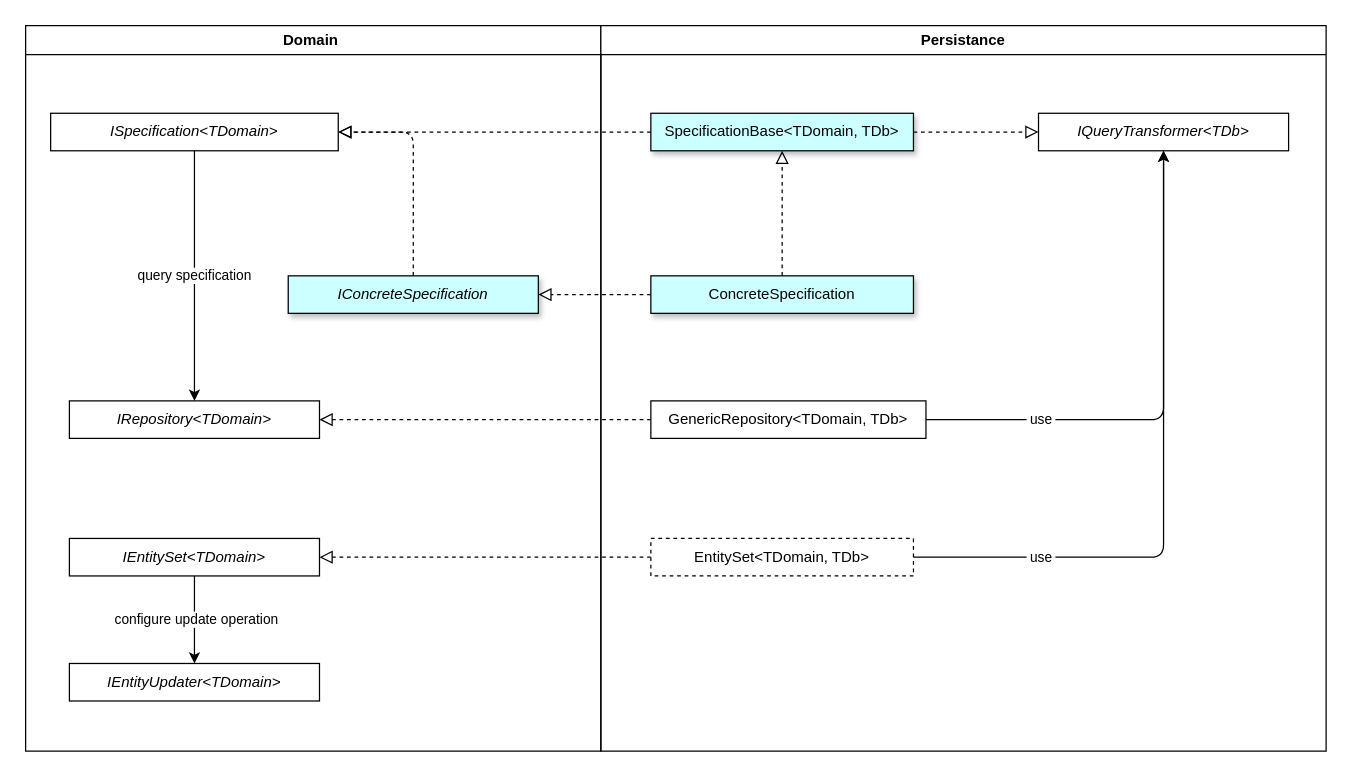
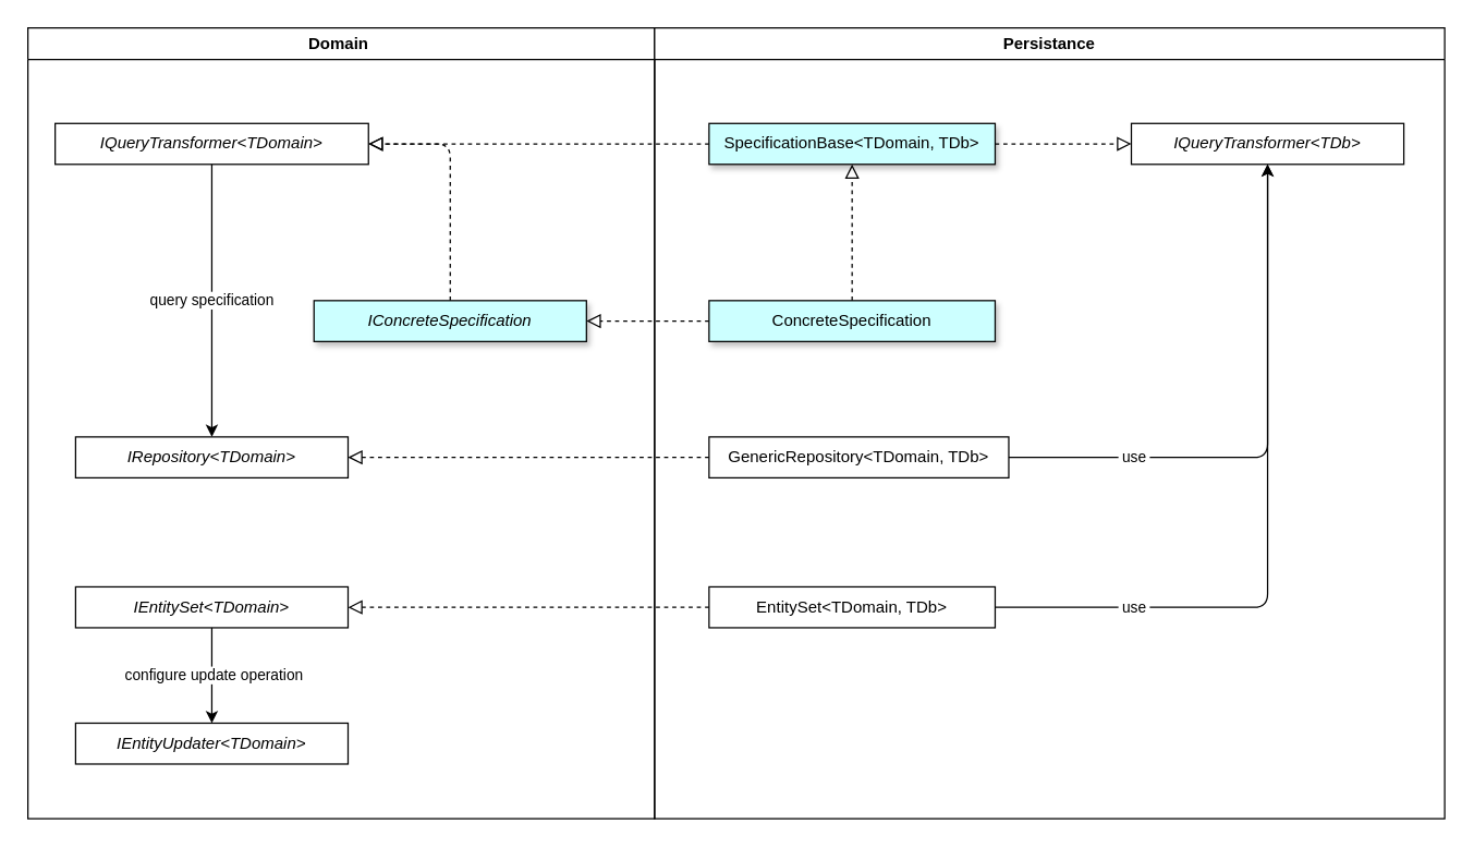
  <mxCell id="0" />
  <mxCell id="1" parent="0" />
  <mxCell id="2" value="query specification" style="edgeStyle=none;html=1;" parent="1" source="6" target="8" edge="1"><mxGeometry relative="1" as="geometry" /></mxCell>
  <mxCell id="3" value="" style="endArrow=block;startArrow=none;endFill=0;startFill=0;endSize=8;html=1;verticalAlign=bottom;dashed=1;labelBackgroundColor=none;" parent="1" source="16" target="9" edge="1"><mxGeometry width="160" relative="1" as="geometry"><mxPoint x="680" y="220" as="sourcePoint" /><mxPoint x="840" y="220" as="targetPoint" /></mxGeometry></mxCell>
  <mxCell id="4" value="" style="endArrow=block;startArrow=none;endFill=0;startFill=0;endSize=8;html=1;verticalAlign=bottom;dashed=1;labelBackgroundColor=none;" parent="1" source="15" target="12" edge="1"><mxGeometry width="160" relative="1" as="geometry"><mxPoint x="220" y="240" as="sourcePoint" /><mxPoint x="470" y="235" as="targetPoint" /></mxGeometry></mxCell>
  <mxCell id="5" value="" style="endArrow=block;startArrow=none;endFill=0;startFill=0;endSize=8;html=1;verticalAlign=bottom;dashed=1;labelBackgroundColor=none;" parent="1" source="14" target="8" edge="1"><mxGeometry width="160" relative="1" as="geometry"><mxPoint x="450" y="230" as="sourcePoint" /><mxPoint x="610" y="230" as="targetPoint" /></mxGeometry></mxCell>
- <mxCell id="6" value="ISpecification&amp;lt;TDomain&amp;gt;" style="rounded=0;whiteSpace=wrap;html=1;fontStyle=2" parent="1" vertex="1"><mxGeometry x="40" y="90" width="230" height="30" as="geometry" /></mxCell>
+ <mxCell id="6" value="IQueryTransformer&amp;lt;TDomain&amp;gt;" style="rounded=0;whiteSpace=wrap;html=1;fontStyle=2" parent="1" vertex="1"><mxGeometry x="40" y="90" width="230" height="30" as="geometry" /></mxCell>
  <mxCell id="7" value="Domain&amp;nbsp;" style="swimlane;whiteSpace=wrap;html=1;" parent="1" vertex="1"><mxGeometry x="20" y="20" width="460" height="580" as="geometry" /></mxCell>
  <mxCell id="8" value="IRepository&amp;lt;TDomain&amp;gt;" style="rounded=0;whiteSpace=wrap;html=1;glass=0;fontStyle=2" parent="7" vertex="1"><mxGeometry x="35" y="300" width="200" height="30" as="geometry" /></mxCell>
  <mxCell id="9" value="IEntitySet&amp;lt;TDomain&amp;gt;" style="rounded=0;whiteSpace=wrap;html=1;glass=0;fontStyle=2" parent="7" vertex="1"><mxGeometry x="35" y="410" width="200" height="30" as="geometry" /></mxCell>
  <mxCell id="10" value="IEntityUpdater&amp;lt;TDomain&amp;gt;" style="rounded=0;whiteSpace=wrap;html=1;glass=0;fontStyle=2" parent="7" vertex="1"><mxGeometry x="35" y="510" width="200" height="30" as="geometry" /></mxCell>
  <mxCell id="11" value="&amp;nbsp;configure update operation" style="edgeStyle=none;html=1;" parent="7" source="9" target="10" edge="1"><mxGeometry relative="1" as="geometry" /></mxCell>
  <mxCell id="12" value="IConcreteSpecification" style="rounded=0;whiteSpace=wrap;html=1;glass=0;shadow=1;fontStyle=2;fillColor=#CCFFFF;" parent="7" vertex="1"><mxGeometry x="210" y="200" width="200" height="30" as="geometry" /></mxCell>
  <mxCell id="13" value="Persistance" style="swimlane;whiteSpace=wrap;html=1;" parent="1" vertex="1"><mxGeometry x="480" y="20" width="580" height="580" as="geometry" /></mxCell>
  <mxCell id="14" value="GenericRepository&amp;lt;TDomain, TDb&amp;gt;" style="rounded=0;whiteSpace=wrap;html=1;" parent="13" vertex="1"><mxGeometry x="40" y="300" width="220" height="30" as="geometry" /></mxCell>
  <mxCell id="15" value="ConcreteSpecification" style="rounded=0;whiteSpace=wrap;html=1;shadow=1;fillColor=#CCFFFF;" parent="13" vertex="1"><mxGeometry x="40" y="200" width="210" height="30" as="geometry" /></mxCell>
- <mxCell id="16" value="EntitySet&amp;lt;TDomain, TDb&amp;gt;" style="rounded=0;whiteSpace=wrap;html=1;dashed=1;" parent="13" vertex="1"><mxGeometry x="40" y="410" width="210" height="30" as="geometry" /></mxCell>
+ <mxCell id="16" value="EntitySet&amp;lt;TDomain, TDb&amp;gt;" style="rounded=0;whiteSpace=wrap;html=1;" parent="13" vertex="1"><mxGeometry x="40" y="410" width="210" height="30" as="geometry" /></mxCell>
  <mxCell id="17" value="IQueryTransformer&amp;lt;TDb&amp;gt;" style="rounded=0;whiteSpace=wrap;html=1;fontStyle=2" parent="13" vertex="1"><mxGeometry x="350" y="70" width="200" height="30" as="geometry" /></mxCell>
  <mxCell id="18" value="&amp;nbsp;use&amp;nbsp;" style="edgeStyle=orthogonalEdgeStyle;html=1;" parent="13" source="14" target="17" edge="1"><mxGeometry x="-0.544" relative="1" as="geometry"><mxPoint as="offset" /></mxGeometry></mxCell>
  <mxCell id="19" value="" style="endArrow=block;startArrow=none;endFill=0;startFill=0;endSize=8;html=1;verticalAlign=bottom;dashed=1;labelBackgroundColor=none;" parent="13" source="15" target="21" edge="1"><mxGeometry width="160" relative="1" as="geometry"><mxPoint x="265" y="390" as="sourcePoint" /><mxPoint x="425" y="390" as="targetPoint" /></mxGeometry></mxCell>
  <mxCell id="20" value="&amp;nbsp;use&amp;nbsp;" style="edgeStyle=orthogonalEdgeStyle;html=1;" parent="13" source="16" target="17" edge="1"><mxGeometry x="-0.612" relative="1" as="geometry"><mxPoint as="offset" /></mxGeometry></mxCell>
  <mxCell id="21" value="SpecificationBase&amp;lt;TDomain, TDb&amp;gt;" style="rounded=0;whiteSpace=wrap;html=1;shadow=1;glass=0;fillColor=#CCFFFF;" parent="13" vertex="1"><mxGeometry x="40" y="70" width="210" height="30" as="geometry" /></mxCell>
  <mxCell id="22" value="" style="endArrow=block;startArrow=none;endFill=0;startFill=0;endSize=8;html=1;verticalAlign=bottom;dashed=1;labelBackgroundColor=none;" parent="13" source="21" target="17" edge="1"><mxGeometry width="160" relative="1" as="geometry"><mxPoint x="200" y="130" as="sourcePoint" /><mxPoint x="360" y="130" as="targetPoint" /></mxGeometry></mxCell>
  <mxCell id="23" value="" style="endArrow=block;startArrow=none;endFill=0;startFill=0;endSize=8;html=1;verticalAlign=bottom;dashed=1;labelBackgroundColor=none;edgeStyle=orthogonalEdgeStyle;entryX=1;entryY=0.5;entryDx=0;entryDy=0;" parent="1" source="12" target="6" edge="1"><mxGeometry width="160" relative="1" as="geometry"><mxPoint x="240" y="230" as="sourcePoint" /><mxPoint x="400" y="230" as="targetPoint" /></mxGeometry></mxCell>
  <mxCell id="24" value="" style="endArrow=block;startArrow=none;endFill=0;startFill=0;endSize=8;html=1;verticalAlign=bottom;dashed=1;labelBackgroundColor=none;" parent="1" source="21" target="6" edge="1"><mxGeometry width="160" relative="1" as="geometry"><mxPoint x="370" y="110" as="sourcePoint" /><mxPoint x="520" y="90" as="targetPoint" /></mxGeometry></mxCell>
